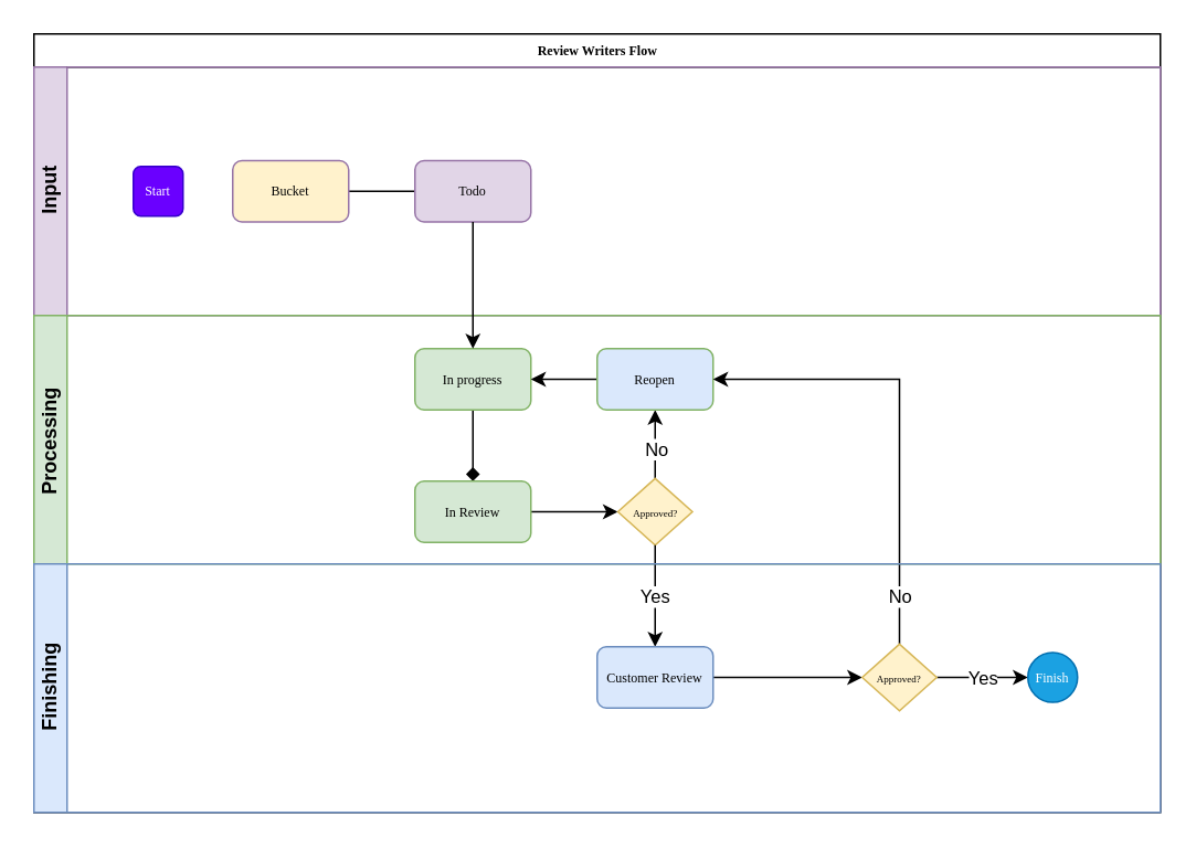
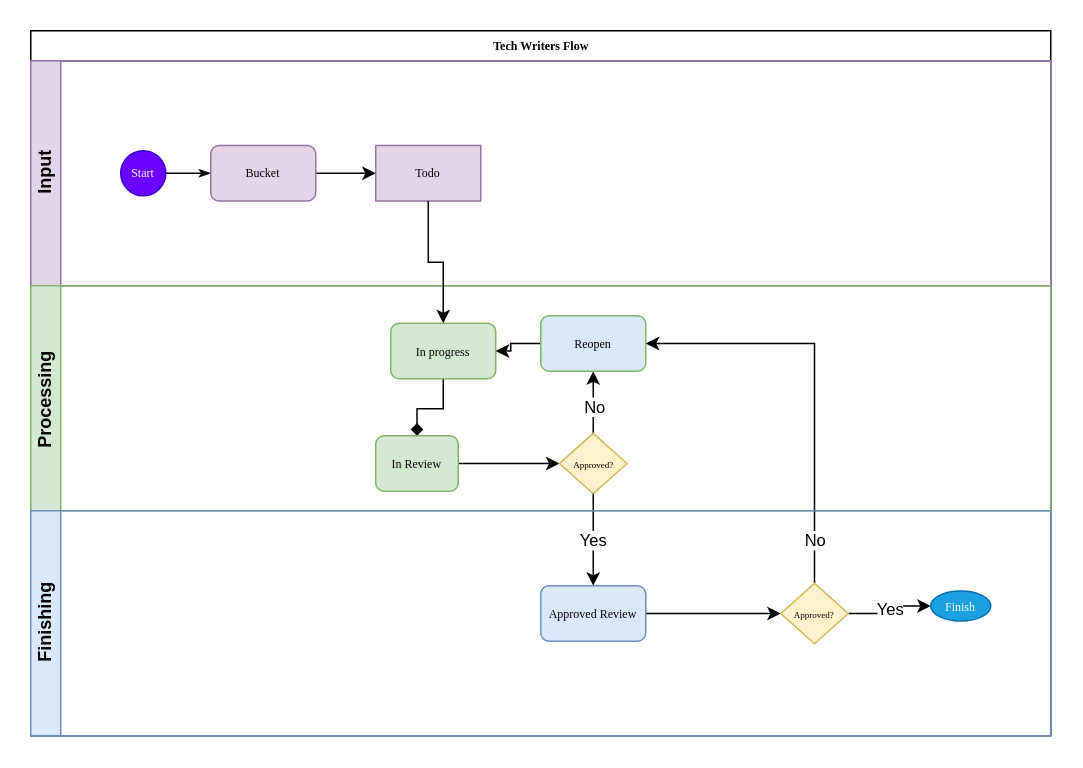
  <mxCell id="0" />
  <mxCell id="1" parent="0" />
- <mxCell id="2" value="Review Writers Flow" style="swimlane;html=1;childLayout=stackLayout;horizontal=1;startSize=20;horizontalStack=0;rounded=0;shadow=0;labelBackgroundColor=none;strokeWidth=1;fontFamily=Verdana;fontSize=8;align=center;" parent="1" vertex="1"><mxGeometry x="20" y="20" width="680" height="470" as="geometry" /></mxCell>
+ <mxCell id="2" value="Tech Writers Flow" style="swimlane;html=1;childLayout=stackLayout;horizontal=1;startSize=20;horizontalStack=0;rounded=0;shadow=0;labelBackgroundColor=none;strokeWidth=1;fontFamily=Verdana;fontSize=8;align=center;" parent="1" vertex="1"><mxGeometry x="20" y="20" width="680" height="470" as="geometry" /></mxCell>
  <mxCell id="3" value="Input" style="swimlane;html=1;startSize=20;horizontal=0;fillColor=#e1d5e7;strokeColor=#9673a6;" parent="2" vertex="1"><mxGeometry y="20" width="680" height="150" as="geometry"><mxRectangle y="20" width="680" height="20" as="alternateBounds" /></mxGeometry></mxCell>
- <mxCell id="5" value="Start" style="whiteSpace=wrap;html=1;shadow=0;labelBackgroundColor=none;strokeWidth=1;fontFamily=Verdana;fontSize=8;align=center;fillColor=#6a00ff;strokeColor=#3700CC;fontColor=#ffffff;rounded=1;" parent="3" vertex="1"><mxGeometry x="60" y="60" width="30" height="30" as="geometry" /></mxCell>
- <mxCell id="6" value="" style="edgeStyle=orthogonalEdgeStyle;rounded=0;orthogonalLoop=1;jettySize=auto;html=1;endArrow=none;" edge="1" parent="3" source="7" target="8"><mxGeometry relative="1" as="geometry" /></mxCell>
- <mxCell id="7" value="Bucket" style="rounded=1;whiteSpace=wrap;html=1;shadow=0;labelBackgroundColor=none;strokeWidth=1;fontFamily=Verdana;fontSize=8;align=center;fillColor=#fff2cc;strokeColor=#9673a6;" parent="3" vertex="1"><mxGeometry x="120" y="56.5" width="70" height="37" as="geometry" /></mxCell>
- <mxCell id="8" value="Todo" style="rounded=1;whiteSpace=wrap;html=1;shadow=0;labelBackgroundColor=none;strokeWidth=1;fontFamily=Verdana;fontSize=8;align=center;fillColor=#e1d5e7;strokeColor=#9673a6;" parent="3" vertex="1"><mxGeometry x="230" y="56.5" width="70" height="37" as="geometry" /></mxCell>
+ <mxCell id="4" style="edgeStyle=orthogonalEdgeStyle;rounded=0;html=1;labelBackgroundColor=none;startArrow=none;startFill=0;startSize=5;endArrow=classicThin;endFill=1;endSize=5;jettySize=auto;orthogonalLoop=1;strokeWidth=1;fontFamily=Verdana;fontSize=8" parent="3" source="5" target="7" edge="1"><mxGeometry relative="1" as="geometry" /></mxCell>
+ <mxCell id="5" value="Start" style="ellipse;whiteSpace=wrap;html=1;rounded=0;shadow=0;labelBackgroundColor=none;strokeWidth=1;fontFamily=Verdana;fontSize=8;align=center;fillColor=#6a00ff;strokeColor=#3700CC;fontColor=#ffffff;" parent="3" vertex="1"><mxGeometry x="60" y="60" width="30" height="30" as="geometry" /></mxCell>
+ <mxCell id="6" value="" style="edgeStyle=orthogonalEdgeStyle;rounded=0;orthogonalLoop=1;jettySize=auto;html=1;" edge="1" parent="3" source="7" target="8"><mxGeometry relative="1" as="geometry" /></mxCell>
+ <mxCell id="7" value="Bucket" style="rounded=1;whiteSpace=wrap;html=1;shadow=0;labelBackgroundColor=none;strokeWidth=1;fontFamily=Verdana;fontSize=8;align=center;fillColor=#e1d5e7;strokeColor=#9673a6;" parent="3" vertex="1"><mxGeometry x="120" y="56.5" width="70" height="37" as="geometry" /></mxCell>
+ <mxCell id="8" value="Todo" style="whiteSpace=wrap;html=1;shadow=0;labelBackgroundColor=none;strokeWidth=1;fontFamily=Verdana;fontSize=8;align=center;fillColor=#e1d5e7;strokeColor=#9673a6;rounded=0;" parent="3" vertex="1"><mxGeometry x="230" y="56.5" width="70" height="37" as="geometry" /></mxCell>
  <mxCell id="9" value="Processing&amp;nbsp;" style="swimlane;html=1;startSize=20;horizontal=0;fillColor=#d5e8d4;strokeColor=#82b366;" parent="2" vertex="1"><mxGeometry y="170" width="680" height="150" as="geometry" /></mxCell>
  <mxCell id="10" value="" style="edgeStyle=orthogonalEdgeStyle;rounded=0;orthogonalLoop=1;jettySize=auto;html=1;strokeWidth=1;endArrow=diamond;" edge="1" parent="9" source="11" target="13"><mxGeometry relative="1" as="geometry" /></mxCell>
- <mxCell id="11" value="In progress" style="rounded=1;whiteSpace=wrap;html=1;shadow=0;labelBackgroundColor=none;strokeWidth=1;fontFamily=Verdana;fontSize=8;align=center;fillColor=#d5e8d4;strokeColor=#82b366;" parent="9" vertex="1"><mxGeometry x="230" y="20.0" width="70" height="37" as="geometry" /></mxCell>
+ <mxCell id="11" value="In progress" style="rounded=1;whiteSpace=wrap;html=1;shadow=0;labelBackgroundColor=none;strokeWidth=1;fontFamily=Verdana;fontSize=8;align=center;fillColor=#d5e8d4;strokeColor=#82b366;" parent="9" vertex="1"><mxGeometry x="240" y="25" width="70" height="37" as="geometry" /></mxCell>
  <mxCell id="12" value="" style="edgeStyle=orthogonalEdgeStyle;rounded=0;orthogonalLoop=1;jettySize=auto;html=1;strokeWidth=1;" edge="1" parent="9" source="13" target="16"><mxGeometry relative="1" as="geometry" /></mxCell>
- <mxCell id="13" value="In Review" style="rounded=1;whiteSpace=wrap;html=1;shadow=0;labelBackgroundColor=none;strokeWidth=1;fontFamily=Verdana;fontSize=8;align=center;fillColor=#d5e8d4;strokeColor=#82b366;" vertex="1" parent="9"><mxGeometry x="230" y="100" width="70" height="37" as="geometry" /></mxCell>
+ <mxCell id="13" value="In Review" style="rounded=1;whiteSpace=wrap;html=1;shadow=0;labelBackgroundColor=none;strokeWidth=1;fontFamily=Verdana;fontSize=8;align=center;fillColor=#d5e8d4;strokeColor=#82b366;" vertex="1" parent="9"><mxGeometry x="230" y="100" width="55" height="37" as="geometry" /></mxCell>
  <mxCell id="14" value="" style="edgeStyle=orthogonalEdgeStyle;rounded=0;orthogonalLoop=1;jettySize=auto;html=1;strokeWidth=1;" edge="1" parent="9" source="16" target="18"><mxGeometry relative="1" as="geometry" /></mxCell>
  <mxCell id="15" value="No" style="edgeLabel;html=1;align=center;verticalAlign=middle;resizable=0;points=[];" vertex="1" connectable="0" parent="14"><mxGeometry x="0.164" y="1" relative="1" as="geometry"><mxPoint x="1" y="6" as="offset" /></mxGeometry></mxCell>
  <mxCell id="16" value="&lt;font style=&quot;font-size: 6px&quot;&gt;Approved?&lt;/font&gt;" style="strokeWidth=1;html=1;shape=mxgraph.flowchart.decision;whiteSpace=wrap;rounded=1;shadow=0;labelBackgroundColor=none;fontFamily=Verdana;fontSize=8;align=center;fillColor=#fff2cc;strokeColor=#d6b656;" vertex="1" parent="9"><mxGeometry x="352.5" y="98.38" width="45" height="40.25" as="geometry" /></mxCell>
  <mxCell id="17" value="" style="edgeStyle=orthogonalEdgeStyle;rounded=0;orthogonalLoop=1;jettySize=auto;html=1;strokeWidth=1;" edge="1" parent="9" source="18" target="11"><mxGeometry relative="1" as="geometry" /></mxCell>
  <mxCell id="18" value="Reopen" style="rounded=1;whiteSpace=wrap;html=1;shadow=0;labelBackgroundColor=none;strokeWidth=1;fontFamily=Verdana;fontSize=8;align=center;fillColor=#dae8fc;strokeColor=#82b366;" vertex="1" parent="9"><mxGeometry x="340" y="20" width="70" height="37" as="geometry" /></mxCell>
  <mxCell id="19" value="" style="edgeStyle=orthogonalEdgeStyle;rounded=0;orthogonalLoop=1;jettySize=auto;html=1;entryX=0.5;entryY=0;entryDx=0;entryDy=0;exitX=0.5;exitY=1;exitDx=0;exitDy=0;" edge="1" parent="2" source="8" target="11"><mxGeometry relative="1" as="geometry" /></mxCell>
  <mxCell id="20" value="Yes" style="edgeStyle=orthogonalEdgeStyle;rounded=0;orthogonalLoop=1;jettySize=auto;html=1;strokeWidth=1;" edge="1" parent="2" source="16" target="24"><mxGeometry relative="1" as="geometry" /></mxCell>
  <mxCell id="21" value="No" style="edgeStyle=orthogonalEdgeStyle;rounded=0;orthogonalLoop=1;jettySize=auto;html=1;exitX=0.5;exitY=0;exitDx=0;exitDy=0;exitPerimeter=0;entryX=1;entryY=0.5;entryDx=0;entryDy=0;strokeWidth=1;" edge="1" parent="2" source="27" target="18"><mxGeometry x="-0.792" relative="1" as="geometry"><mxPoint x="525" y="366.75" as="sourcePoint" /><mxPoint as="offset" /></mxGeometry></mxCell>
  <mxCell id="22" value="Finishing" style="swimlane;html=1;startSize=20;horizontal=0;fillColor=#dae8fc;strokeColor=#6c8ebf;" parent="2" vertex="1"><mxGeometry y="320" width="680" height="150" as="geometry" /></mxCell>
  <mxCell id="23" value="" style="edgeStyle=orthogonalEdgeStyle;rounded=0;orthogonalLoop=1;jettySize=auto;html=1;strokeWidth=1;entryX=0;entryY=0.5;entryDx=0;entryDy=0;entryPerimeter=0;" edge="1" parent="22" source="24" target="27"><mxGeometry relative="1" as="geometry"><mxPoint x="500" y="68.533" as="targetPoint" /></mxGeometry></mxCell>
- <mxCell id="24" value="Customer Review" style="rounded=1;whiteSpace=wrap;html=1;shadow=0;labelBackgroundColor=none;strokeWidth=1;fontFamily=Verdana;fontSize=8;align=center;fillColor=#dae8fc;strokeColor=#6c8ebf;" parent="22" vertex="1"><mxGeometry x="340" y="50.0" width="70" height="37" as="geometry" /></mxCell>
+ <mxCell id="24" value="Approved Review" style="rounded=1;whiteSpace=wrap;html=1;shadow=0;labelBackgroundColor=none;strokeWidth=1;fontFamily=Verdana;fontSize=8;align=center;fillColor=#dae8fc;strokeColor=#6c8ebf;" parent="22" vertex="1"><mxGeometry x="340" y="50.0" width="70" height="37" as="geometry" /></mxCell>
  <mxCell id="25" value="Yes" style="edgeStyle=orthogonalEdgeStyle;rounded=0;orthogonalLoop=1;jettySize=auto;html=1;strokeWidth=1;exitX=1;exitY=0.5;exitDx=0;exitDy=0;exitPerimeter=0;" edge="1" parent="22" source="27" target="26"><mxGeometry relative="1" as="geometry"><mxPoint x="550" y="68.533" as="sourcePoint" /></mxGeometry></mxCell>
- <mxCell id="26" value="Finish" style="ellipse;whiteSpace=wrap;html=1;rounded=0;shadow=0;labelBackgroundColor=none;strokeWidth=1;fontFamily=Verdana;fontSize=8;align=center;fillColor=#1ba1e2;strokeColor=#006EAF;fontColor=#ffffff;" vertex="1" parent="22"><mxGeometry x="600" y="53.5" width="30" height="30" as="geometry" /></mxCell>
+ <mxCell id="26" value="Finish" style="ellipse;whiteSpace=wrap;html=1;rounded=0;shadow=0;labelBackgroundColor=none;strokeWidth=1;fontFamily=Verdana;fontSize=8;align=center;fillColor=#1ba1e2;strokeColor=#006EAF;fontColor=#ffffff;" vertex="1" parent="22"><mxGeometry x="600" y="53.5" width="40" height="20" as="geometry" /></mxCell>
  <mxCell id="27" value="&lt;font style=&quot;font-size: 6px&quot;&gt;Approved?&lt;/font&gt;" style="strokeWidth=1;html=1;shape=mxgraph.flowchart.decision;whiteSpace=wrap;rounded=1;shadow=0;labelBackgroundColor=none;fontFamily=Verdana;fontSize=8;align=center;fillColor=#fff2cc;strokeColor=#d6b656;" vertex="1" parent="22"><mxGeometry x="500" y="48.38" width="45" height="40.25" as="geometry" /></mxCell>
